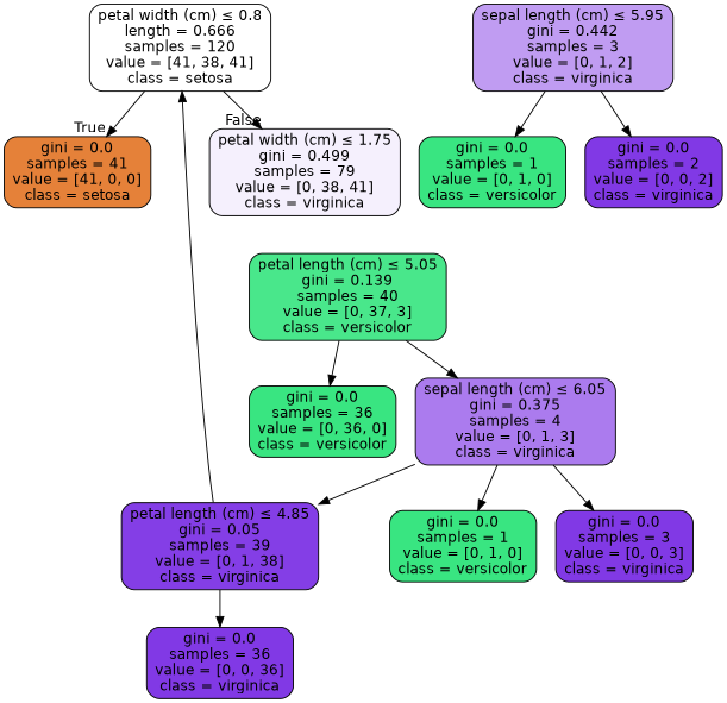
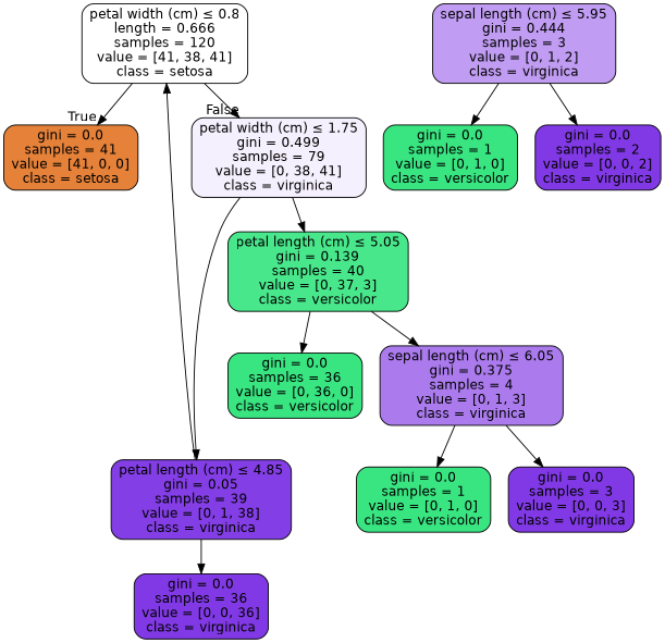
  digraph {
    node [color=black fillcolor="#39e581ff" fontname=helvetica shape=box style="filled, rounded"]
    edge [fontname=helvetica]
    n1 [fillcolor="#e5813900" label=<petal width (cm) &le; 0.8<br/>length = 0.666<br/>samples = 120<br/>value = [41, 38, 41]<br/>class = setosa>]
    n2 [fillcolor="#e58139ff" label=<gini = 0.0<br/>samples = 41<br/>value = [41, 0, 0]<br/>class = setosa>]
    n3 [fillcolor="#8139e513" label=<petal width (cm) &le; 1.75<br/>gini = 0.499<br/>samples = 79<br/>value = [0, 38, 41]<br/>class = virginica>]
    n4 [fillcolor="#39e581ea" label=<petal length (cm) &le; 5.05<br/>gini = 0.139<br/>samples = 40<br/>value = [0, 37, 3]<br/>class = versicolor>]
    n5 [fillcolor="#8139e5f8" label=<petal length (cm) &le; 4.85<br/>gini = 0.05<br/>samples = 39<br/>value = [0, 1, 38]<br/>class = virginica>]
    n6 [label=<gini = 0.0<br/>samples = 36<br/>value = [0, 36, 0]<br/>class = versicolor>]
    n7 [fillcolor="#8139e5aa" label=<sepal length (cm) &le; 6.05<br/>gini = 0.375<br/>samples = 4<br/>value = [0, 1, 3]<br/>class = virginica>]
    n8 [fillcolor="#8139e5ff" label=<gini = 0.0<br/>samples = 36<br/>value = [0, 0, 36]<br/>class = virginica>]
    n9 [label=<gini = 0.0<br/>samples = 1<br/>value = [0, 1, 0]<br/>class = versicolor>]
    n10 [fillcolor="#8139e5ff" label=<gini = 0.0<br/>samples = 3<br/>value = [0, 0, 3]<br/>class = virginica>]
-   n11 [fillcolor="#8139e57f" label=<sepal length (cm) &le; 5.95<br/>gini = 0.442<br/>samples = 3<br/>value = [0, 1, 2]<br/>class = virginica>]
+   n11 [fillcolor="#8139e57f" label=<sepal length (cm) &le; 5.95<br/>gini = 0.444<br/>samples = 3<br/>value = [0, 1, 2]<br/>class = virginica>]
    n12 [label=<gini = 0.0<br/>samples = 1<br/>value = [0, 1, 0]<br/>class = versicolor>]
    n13 [fillcolor="#8139e5ff" label=<gini = 0.0<br/>samples = 2<br/>value = [0, 0, 2]<br/>class = virginica>]
    n1 -> n2 [headlabel=True labelangle=45 labeldistance=2.5]
    n1 -> n3 [headlabel=False labelangle=-45 labeldistance=2.5]
-   n7 -> n5
+   n3 -> n4
+   n3 -> n5
    n4 -> n6
    n4 -> n7
    n5 -> n1
    n5 -> n8
    n7 -> n9
    n7 -> n10
    n11 -> n12
    n11 -> n13
  }
